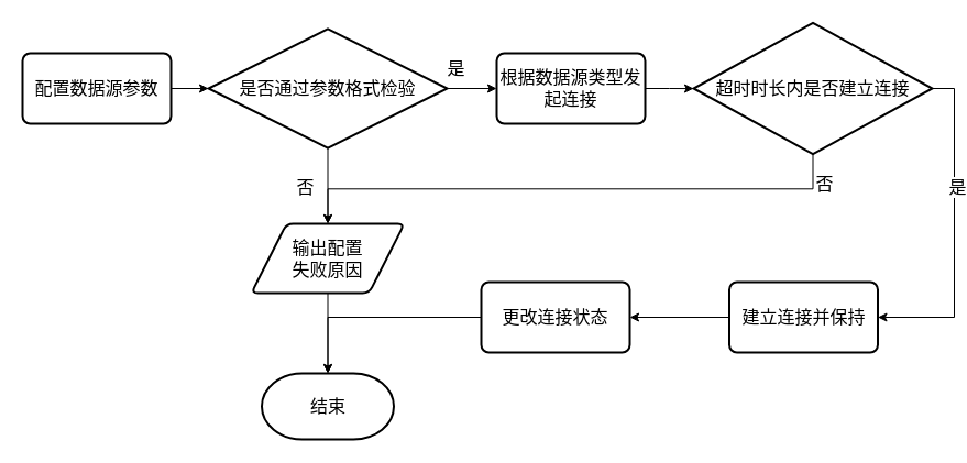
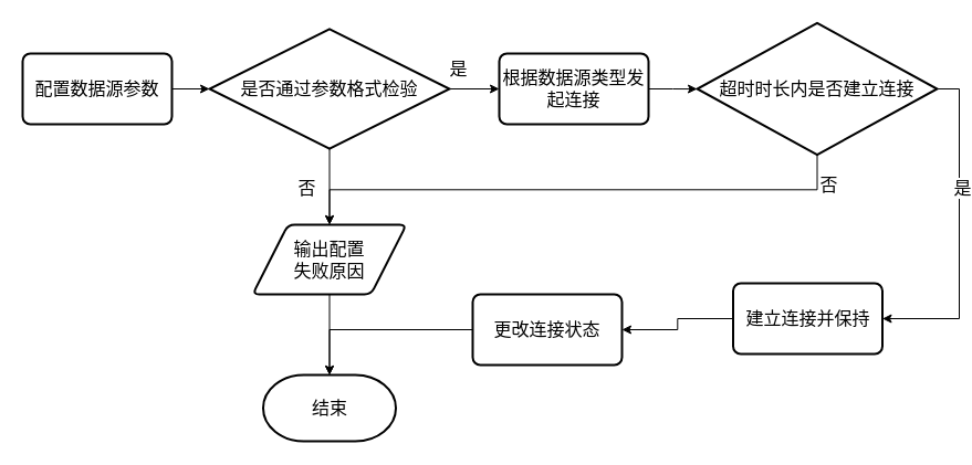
  <mxCell id="0" />
  <mxCell id="1" parent="0" />
  <mxCell id="2" style="edgeStyle=orthogonalEdgeStyle;rounded=0;orthogonalLoop=1;jettySize=auto;html=1;exitX=0.5;exitY=1;exitDx=0;exitDy=0;exitPerimeter=0;entryX=0.5;entryY=0;entryDx=0;entryDy=0;" edge="1" parent="1" source="5" target="11"><mxGeometry relative="1" as="geometry" /></mxCell>
  <mxCell id="3" value="&lt;font style=&quot;font-size: 16px;&quot;&gt;否&lt;/font&gt;" style="edgeLabel;html=1;align=center;verticalAlign=middle;resizable=0;points=[];" vertex="1" connectable="0" parent="2"><mxGeometry x="-0.161" y="-3" relative="1" as="geometry"><mxPoint x="-18" y="6" as="offset" /></mxGeometry></mxCell>
  <mxCell id="4" style="edgeStyle=orthogonalEdgeStyle;rounded=0;orthogonalLoop=1;jettySize=auto;html=1;exitX=1;exitY=0.5;exitDx=0;exitDy=0;exitPerimeter=0;" edge="1" parent="1" source="5" target="9"><mxGeometry relative="1" as="geometry" /></mxCell>
  <mxCell id="5" value="&lt;font style=&quot;font-size: 16px;&quot;&gt;是否通过参数格式检验&lt;/font&gt;" style="strokeWidth=2;html=1;shape=mxgraph.flowchart.decision;whiteSpace=wrap;" vertex="1" parent="1"><mxGeometry x="189" y="25.94" width="217" height="108.12" as="geometry" /></mxCell>
  <mxCell id="6" value="&lt;font style=&quot;font-size: 16px;&quot;&gt;结束&lt;/font&gt;" style="strokeWidth=2;html=1;shape=mxgraph.flowchart.terminator;whiteSpace=wrap;" vertex="1" parent="1"><mxGeometry x="237.5" y="339" width="120" height="60" as="geometry" /></mxCell>
  <mxCell id="7" value="&lt;font style=&quot;font-size: 16px;&quot;&gt;配置数据源参数&lt;/font&gt;" style="rounded=1;whiteSpace=wrap;html=1;absoluteArcSize=1;arcSize=14;strokeWidth=2;" vertex="1" parent="1"><mxGeometry x="20" y="48" width="135" height="64" as="geometry" /></mxCell>
  <mxCell id="8" style="edgeStyle=orthogonalEdgeStyle;rounded=0;orthogonalLoop=1;jettySize=auto;html=1;exitX=1;exitY=0.5;exitDx=0;exitDy=0;entryX=0;entryY=0.5;entryDx=0;entryDy=0;entryPerimeter=0;" edge="1" parent="1" source="7" target="5"><mxGeometry relative="1" as="geometry" /></mxCell>
  <mxCell id="9" value="&lt;span style=&quot;font-size: 16px;&quot;&gt;根据数据源类型发起连接&lt;/span&gt;" style="rounded=1;whiteSpace=wrap;html=1;absoluteArcSize=1;arcSize=14;strokeWidth=2;" vertex="1" parent="1"><mxGeometry x="451" y="48" width="135" height="64" as="geometry" /></mxCell>
  <mxCell id="10" style="edgeStyle=orthogonalEdgeStyle;rounded=0;orthogonalLoop=1;jettySize=auto;html=1;exitX=0.5;exitY=1;exitDx=0;exitDy=0;" edge="1" parent="1" source="11" target="6"><mxGeometry relative="1" as="geometry" /></mxCell>
  <mxCell id="11" value="&lt;font style=&quot;font-size: 16px;&quot;&gt;输出配置&lt;br&gt;失败原因&lt;/font&gt;" style="shape=parallelogram;html=1;strokeWidth=2;perimeter=parallelogramPerimeter;whiteSpace=wrap;rounded=1;arcSize=12;size=0.23;" vertex="1" parent="1"><mxGeometry x="228" y="203" width="139" height="63" as="geometry" /></mxCell>
  <mxCell id="12" style="edgeStyle=orthogonalEdgeStyle;rounded=0;orthogonalLoop=1;jettySize=auto;html=1;exitX=0.5;exitY=1;exitDx=0;exitDy=0;exitPerimeter=0;" edge="1" parent="1" source="14" target="11"><mxGeometry relative="1" as="geometry" /></mxCell>
  <mxCell id="13" style="edgeStyle=orthogonalEdgeStyle;rounded=0;orthogonalLoop=1;jettySize=auto;html=1;exitX=1;exitY=0.5;exitDx=0;exitDy=0;exitPerimeter=0;entryX=1;entryY=0.5;entryDx=0;entryDy=0;" edge="1" parent="1" source="14" target="19"><mxGeometry relative="1" as="geometry" /></mxCell>
  <mxCell id="14" value="&lt;font style=&quot;font-size: 16px;&quot;&gt;超时时长内是否建立连接&lt;/font&gt;" style="strokeWidth=2;html=1;shape=mxgraph.flowchart.decision;whiteSpace=wrap;" vertex="1" parent="1"><mxGeometry x="630" y="20.47" width="217" height="119.06" as="geometry" /></mxCell>
  <mxCell id="15" style="edgeStyle=orthogonalEdgeStyle;rounded=0;orthogonalLoop=1;jettySize=auto;html=1;exitX=1;exitY=0.5;exitDx=0;exitDy=0;" edge="1" parent="1" source="9" target="14"><mxGeometry relative="1" as="geometry" /></mxCell>
  <mxCell id="16" value="&lt;font style=&quot;font-size: 16px;&quot;&gt;否&lt;/font&gt;" style="edgeLabel;html=1;align=center;verticalAlign=middle;resizable=0;points=[];" vertex="1" connectable="0" parent="1"><mxGeometry x="434" y="144.995" as="geometry"><mxPoint x="314" y="22" as="offset" /></mxGeometry></mxCell>
  <mxCell id="17" value="&lt;font style=&quot;font-size: 16px;&quot;&gt;是&lt;/font&gt;" style="edgeLabel;html=1;align=center;verticalAlign=middle;resizable=0;points=[];" vertex="1" connectable="0" parent="1"><mxGeometry x="297.5" y="179.995" as="geometry"><mxPoint x="116" y="-118" as="offset" /></mxGeometry></mxCell>
  <mxCell id="18" style="edgeStyle=orthogonalEdgeStyle;rounded=0;orthogonalLoop=1;jettySize=auto;html=1;exitX=0;exitY=0.5;exitDx=0;exitDy=0;" edge="1" parent="1" source="19" target="22"><mxGeometry relative="1" as="geometry"><mxPoint x="591.015" y="256" as="targetPoint" /></mxGeometry></mxCell>
  <mxCell id="19" value="&lt;span style=&quot;font-size: 16px;&quot;&gt;建立连接并保持&lt;/span&gt;" style="rounded=1;whiteSpace=wrap;html=1;absoluteArcSize=1;arcSize=14;strokeWidth=2;" vertex="1" parent="1"><mxGeometry x="662.5" y="256" width="135" height="64" as="geometry" /></mxCell>
  <mxCell id="20" value="&lt;font style=&quot;font-size: 16px;&quot;&gt;是&lt;/font&gt;" style="edgeLabel;html=1;align=center;verticalAlign=middle;resizable=0;points=[];" vertex="1" connectable="0" parent="1"><mxGeometry x="753" y="287.995" as="geometry"><mxPoint x="116" y="-118" as="offset" /></mxGeometry></mxCell>
  <mxCell id="21" style="edgeStyle=orthogonalEdgeStyle;rounded=0;orthogonalLoop=1;jettySize=auto;html=1;exitX=0;exitY=0.5;exitDx=0;exitDy=0;" edge="1" parent="1" source="22" target="6"><mxGeometry relative="1" as="geometry" /></mxCell>
- <mxCell id="22" value="&lt;span style=&quot;font-size: 16px;&quot;&gt;更改连接状态&lt;/span&gt;" style="rounded=1;whiteSpace=wrap;html=1;absoluteArcSize=1;arcSize=14;strokeWidth=2;" vertex="1" parent="1"><mxGeometry x="437" y="256" width="135" height="64" as="geometry" /></mxCell>
+ <mxCell id="22" value="&lt;span style=&quot;font-size: 16px;&quot;&gt;更改连接状态&lt;/span&gt;" style="rounded=1;whiteSpace=wrap;html=1;absoluteArcSize=1;arcSize=14;strokeWidth=2;" vertex="1" parent="1"><mxGeometry x="427" y="266" width="135" height="64" as="geometry" /></mxCell>
